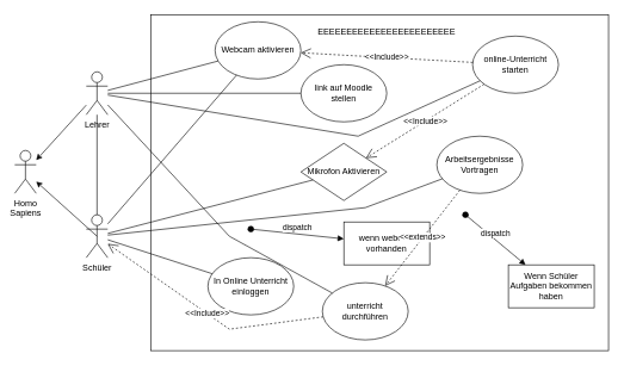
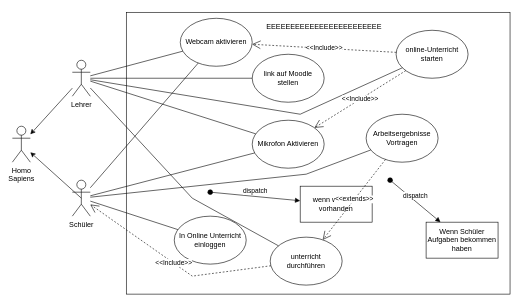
  <mxCell id="0" />
  <mxCell id="1" parent="0" />
  <mxCell id="2" value="" style="rounded=0;whiteSpace=wrap;html=1;fillOpacity=0;editable=0;movable=0;resizable=1;rotatable=1;deletable=1;locked=0;connectable=1;" vertex="1" parent="1"><mxGeometry x="210" y="20" width="640" height="470" as="geometry" /></mxCell>
  <mxCell id="3" value="Lehrer" style="shape=umlActor;verticalLabelPosition=bottom;verticalAlign=top;html=1;outlineConnect=0;rounded=0;" vertex="1" parent="1"><mxGeometry x="120" y="100" width="30" height="60" as="geometry" /></mxCell>
  <mxCell id="4" value="Schüler" style="shape=umlActor;verticalLabelPosition=bottom;verticalAlign=top;html=1;outlineConnect=0;rounded=0;" vertex="1" parent="1"><mxGeometry x="120" y="300" width="30" height="60" as="geometry" /></mxCell>
- <mxCell id="5" value="Mikrofon Aktivieren" style="rhombus;whiteSpace=wrap;html=1;" vertex="1" parent="1"><mxGeometry x="420" y="200" width="120" height="80" as="geometry" /></mxCell>
+ <mxCell id="5" value="Mikrofon Aktivieren" style="ellipse;whiteSpace=wrap;html=1;rounded=0;" vertex="1" parent="1"><mxGeometry x="420" y="200" width="120" height="80" as="geometry" /></mxCell>
  <mxCell id="6" value="Webcam aktivieren" style="ellipse;whiteSpace=wrap;html=1;rounded=0;" vertex="1" parent="1"><mxGeometry x="300" y="30" width="120" height="80" as="geometry" /></mxCell>
  <mxCell id="7" value="online-Unterricht starten" style="ellipse;whiteSpace=wrap;html=1;rounded=0;" vertex="1" parent="1"><mxGeometry x="660" y="50" width="120" height="80" as="geometry" /></mxCell>
  <mxCell id="8" value="In Online Unterricht einloggen" style="ellipse;whiteSpace=wrap;html=1;rounded=0;" vertex="1" parent="1"><mxGeometry x="290" y="360" width="120" height="80" as="geometry" /></mxCell>
  <mxCell id="9" value="" style="endArrow=none;html=1;rounded=0;" edge="1" parent="1" source="4" target="8"><mxGeometry width="50" height="50" relative="1" as="geometry"><mxPoint x="100" y="460" as="sourcePoint" /><mxPoint x="150" y="410" as="targetPoint" /></mxGeometry></mxCell>
  <mxCell id="10" value="" style="endArrow=none;html=1;rounded=0;" edge="1" parent="1" source="5" target="4"><mxGeometry width="50" height="50" relative="1" as="geometry"><mxPoint x="-10" y="300" as="sourcePoint" /><mxPoint y="250" as="targetPoint" x="40" /></mxGeometry></mxCell>
- <mxCell id="11" value="" style="endArrow=none;html=1;rounded=0;" edge="1" parent="1" source="3" target="4"><mxGeometry width="50" height="50" relative="1" as="geometry"><mxPoint x="10" y="310" as="sourcePoint" /><mxPoint x="60" y="260" as="targetPoint" /></mxGeometry></mxCell>
+ <mxCell id="11" value="" style="endArrow=none;html=1;rounded=0;" edge="1" parent="1" source="3" target="5"><mxGeometry width="50" height="50" relative="1" as="geometry"><mxPoint x="10" y="310" as="sourcePoint" /><mxPoint x="60" y="260" as="targetPoint" /></mxGeometry></mxCell>
  <mxCell id="12" value="" style="endArrow=none;html=1;rounded=0;" edge="1" parent="1" source="3" target="6"><mxGeometry width="50" height="50" relative="1" as="geometry"><mxPoint x="-30" y="310" as="sourcePoint" /><mxPoint x="20" y="260" as="targetPoint" /></mxGeometry></mxCell>
  <mxCell id="13" value="&amp;lt;&amp;lt;Include&amp;gt;&amp;gt;" style="endArrow=open;endSize=12;dashed=1;html=1;rounded=0;" edge="1" parent="1" source="7" target="6"><mxGeometry width="160" relative="1" as="geometry"><mxPoint x="500" y="80" as="sourcePoint" /><mxPoint x="650" y="60" as="targetPoint" /></mxGeometry></mxCell>
  <mxCell id="14" value="link auf Moodle stellen" style="ellipse;whiteSpace=wrap;html=1;rounded=0;" vertex="1" parent="1"><mxGeometry x="420" y="90" width="120" height="80" as="geometry" /></mxCell>
  <mxCell id="15" value="" style="endArrow=none;html=1;rounded=0;" edge="1" parent="1" source="3" target="14"><mxGeometry width="50" height="50" relative="1" as="geometry"><mxPoint x="-10" y="300" as="sourcePoint" /><mxPoint y="250" as="targetPoint" x="40" /><Array as="points" /></mxGeometry></mxCell>
  <mxCell id="16" value="" style="endArrow=none;html=1;rounded=0;" edge="1" parent="1" source="3" target="7"><mxGeometry width="50" height="50" relative="1" as="geometry"><mxPoint x="60" y="200" as="sourcePoint" /><mxPoint x="70" y="220" as="targetPoint" /><Array as="points"><mxPoint x="500" y="190" /></Array></mxGeometry></mxCell>
  <mxCell id="17" value="&amp;lt;&amp;lt;Include&amp;gt;&amp;gt;" style="endArrow=open;endSize=12;dashed=1;html=1;rounded=0;" edge="1" parent="1" source="7" target="5"><mxGeometry x="-0.0" width="160" relative="1" as="geometry"><mxPoint x="599" y="159" as="sourcePoint" /><mxPoint x="428" y="100" as="targetPoint" /><mxPoint as="offset" /></mxGeometry></mxCell>
  <mxCell id="18" value="" style="endArrow=none;html=1;rounded=0;" edge="1" parent="1" source="4" target="6"><mxGeometry width="50" height="50" relative="1" as="geometry"><mxPoint x="80" y="260" as="sourcePoint" /><mxPoint x="130" y="210" as="targetPoint" /></mxGeometry></mxCell>
  <mxCell id="19" value="dispatch" style="html=1;verticalAlign=bottom;startArrow=oval;startFill=1;endArrow=block;startSize=8;curved=0;rounded=0;" edge="1" parent="1" target="20"><mxGeometry width="60" relative="1" as="geometry"><mxPoint x="350" y="320" as="sourcePoint" /><mxPoint x="560" y="350" as="targetPoint" /></mxGeometry></mxCell>
- <mxCell id="20" value="wenn webcam vorhanden" style="rounded=0;whiteSpace=wrap;html=1;" vertex="1" parent="1"><mxGeometry x="480" y="310" width="120" height="60" as="geometry" /></mxCell>
+ <mxCell id="20" value="wenn webcam vorhanden" style="rounded=0;whiteSpace=wrap;html=1;" vertex="1" parent="1"><mxGeometry x="500" y="310" width="120" height="60" as="geometry" /></mxCell>
  <mxCell id="21" value="unterricht &lt;br&gt;durchführen" style="ellipse;whiteSpace=wrap;html=1;rounded=0;" vertex="1" parent="1"><mxGeometry x="450" y="395" width="120" height="80" as="geometry" /></mxCell>
  <mxCell id="22" value="" style="endArrow=none;html=1;rounded=0;" edge="1" parent="1" source="3" target="21"><mxGeometry width="50" height="50" relative="1" as="geometry"><mxPoint x="0" y="270" as="sourcePoint" /><mxPoint x="50" y="220" as="targetPoint" /><Array as="points"><mxPoint x="320" y="330" /></Array></mxGeometry></mxCell>
  <mxCell id="23" value="Homo&lt;br&gt;Sapiens" style="shape=umlActor;verticalLabelPosition=bottom;verticalAlign=top;html=1;outlineConnect=0;rounded=0;" vertex="1" parent="1"><mxGeometry x="20" y="210" width="30" height="60" as="geometry" /></mxCell>
  <mxCell id="24" value="" style="endArrow=classic;html=1;rounded=0;exitX=0.5;exitY=0.5;exitDx=0;exitDy=0;exitPerimeter=0;" edge="1" parent="1" source="4" target="23"><mxGeometry width="50" height="50" relative="1" as="geometry"><mxPoint x="70" y="320" as="sourcePoint" /><mxPoint x="120" y="270" as="targetPoint" /></mxGeometry></mxCell>
  <mxCell id="25" value="" style="endArrow=classic;html=1;rounded=0;" edge="1" parent="1" source="3" target="23"><mxGeometry width="50" height="50" relative="1" as="geometry"><mxPoint x="80" y="280" as="sourcePoint" /><mxPoint x="130" y="230" as="targetPoint" /></mxGeometry></mxCell>
  <mxCell id="26" value="&amp;lt;&amp;lt;Include&amp;gt;&amp;gt;" style="endArrow=open;endSize=12;dashed=1;html=1;rounded=0;" edge="1" parent="1" source="21" target="4"><mxGeometry x="-0.0" width="160" relative="1" as="geometry"><mxPoint x="542.632" y="515.192" as="sourcePoint" /><mxPoint x="130" y="430.003" as="targetPoint" /><mxPoint as="offset" /><Array as="points"><mxPoint x="320" y="460" /></Array></mxGeometry></mxCell>
  <mxCell id="27" value="Arbeitsergebnisse Vortragen" style="ellipse;whiteSpace=wrap;html=1;rounded=0;" vertex="1" parent="1"><mxGeometry x="610" y="190" width="120" height="80" as="geometry" /></mxCell>
  <mxCell id="28" value="Wenn Schüler Aufgaben bekommen haben" style="rounded=0;whiteSpace=wrap;html=1;" vertex="1" parent="1"><mxGeometry x="710" y="370" width="120" height="60" as="geometry" /></mxCell>
  <mxCell id="29" value="&amp;lt;&amp;lt;extends&amp;gt;&amp;gt;" style="endArrow=open;endSize=12;dashed=1;html=1;rounded=0;" edge="1" parent="1" source="27" target="21"><mxGeometry x="-0.0" width="160" relative="1" as="geometry"><mxPoint x="361" y="370" as="sourcePoint" /><mxPoint x="369" y="130" as="targetPoint" /><mxPoint as="offset" /></mxGeometry></mxCell>
  <mxCell id="30" value="dispatch" style="html=1;verticalAlign=bottom;startArrow=oval;startFill=1;endArrow=block;startSize=8;curved=0;rounded=0;" edge="1" parent="1" target="28"><mxGeometry width="60" relative="1" as="geometry"><mxPoint x="650" y="300" as="sourcePoint" /><mxPoint x="830" y="470" as="targetPoint" /></mxGeometry></mxCell>
  <mxCell id="31" value="" style="endArrow=none;html=1;rounded=0;" edge="1" parent="1" source="4" target="27"><mxGeometry width="50" height="50" relative="1" as="geometry"><mxPoint x="100" y="570" as="sourcePoint" /><mxPoint x="150" y="520" as="targetPoint" /><Array as="points"><mxPoint x="510" y="290" /></Array></mxGeometry></mxCell>
  <mxCell id="32" value="EEEEEEEEEEEEEEEEEEEEEEEE" style="text;html=1;strokeColor=none;fillColor=none;align=center;verticalAlign=middle;whiteSpace=wrap;rounded=0;" vertex="1" parent="1"><mxGeometry x="510" y="30" width="60" height="30" as="geometry" /></mxCell>
